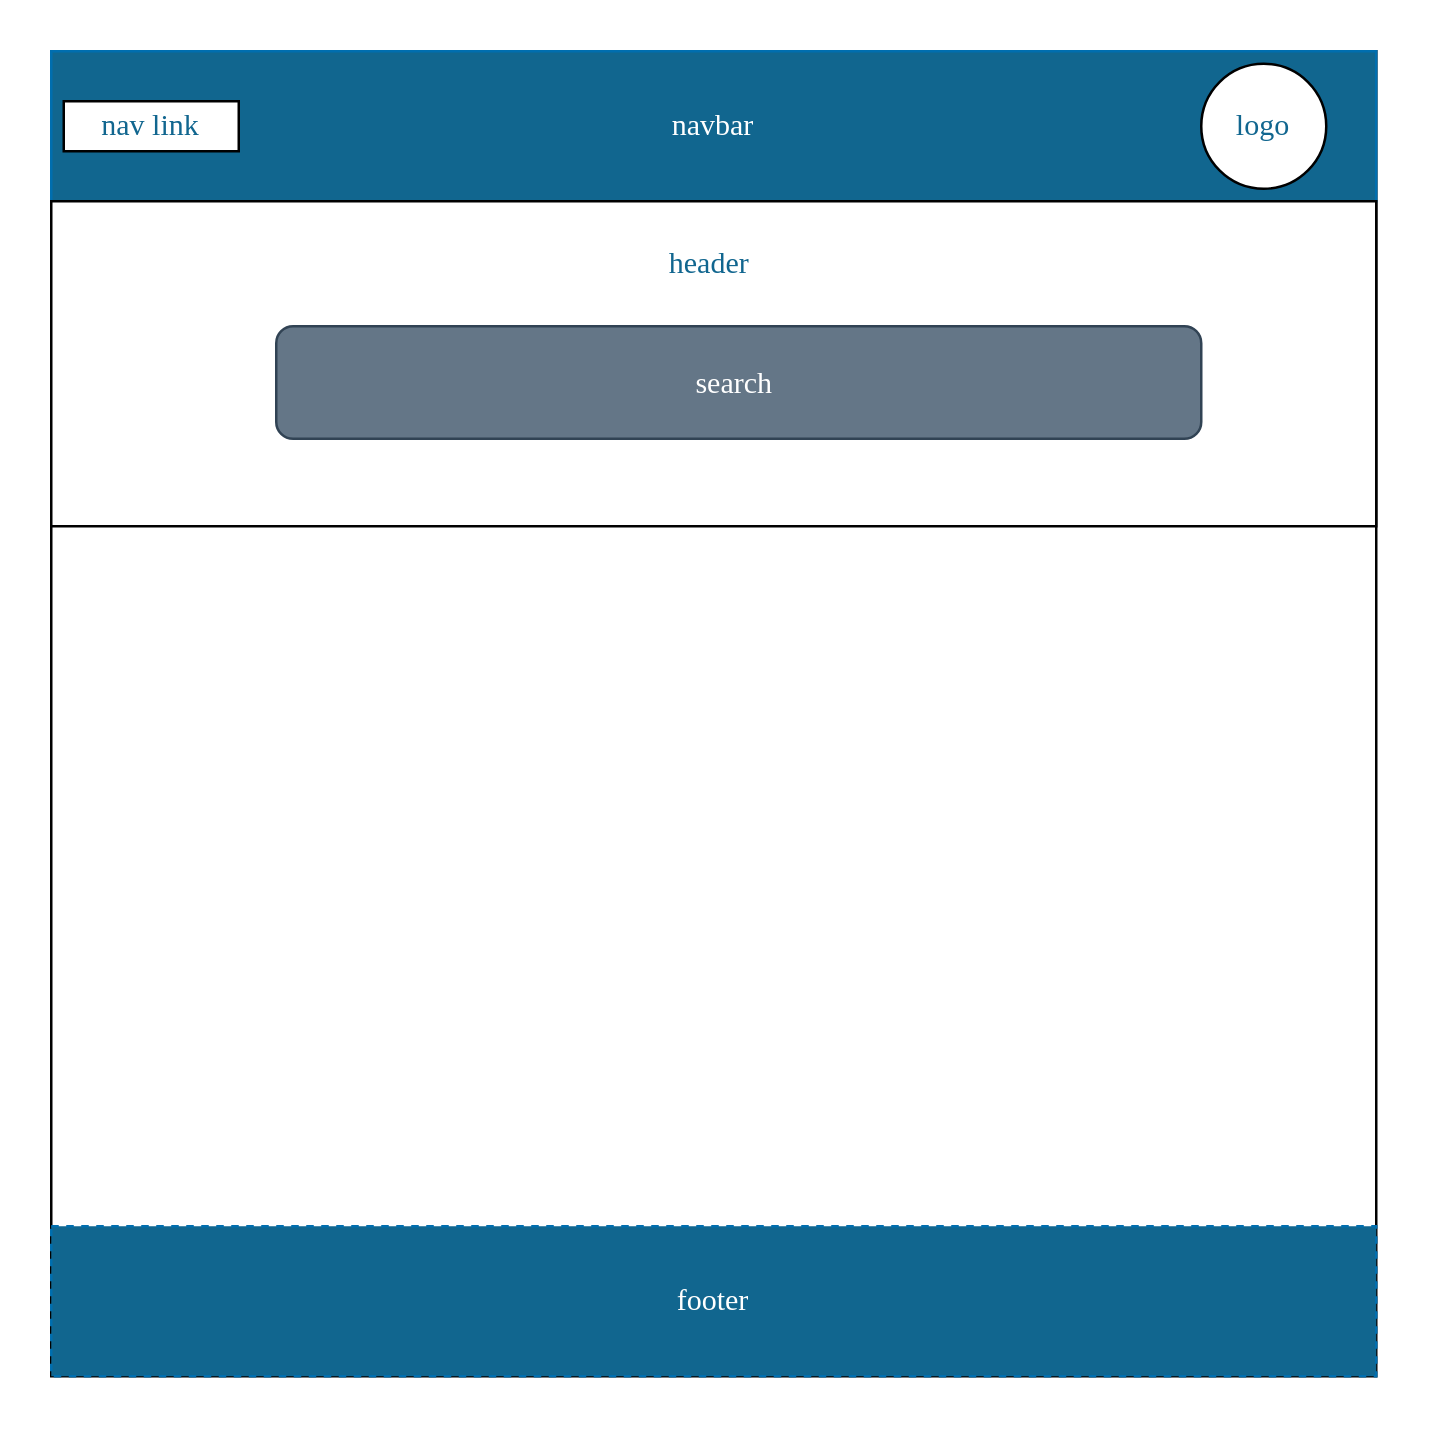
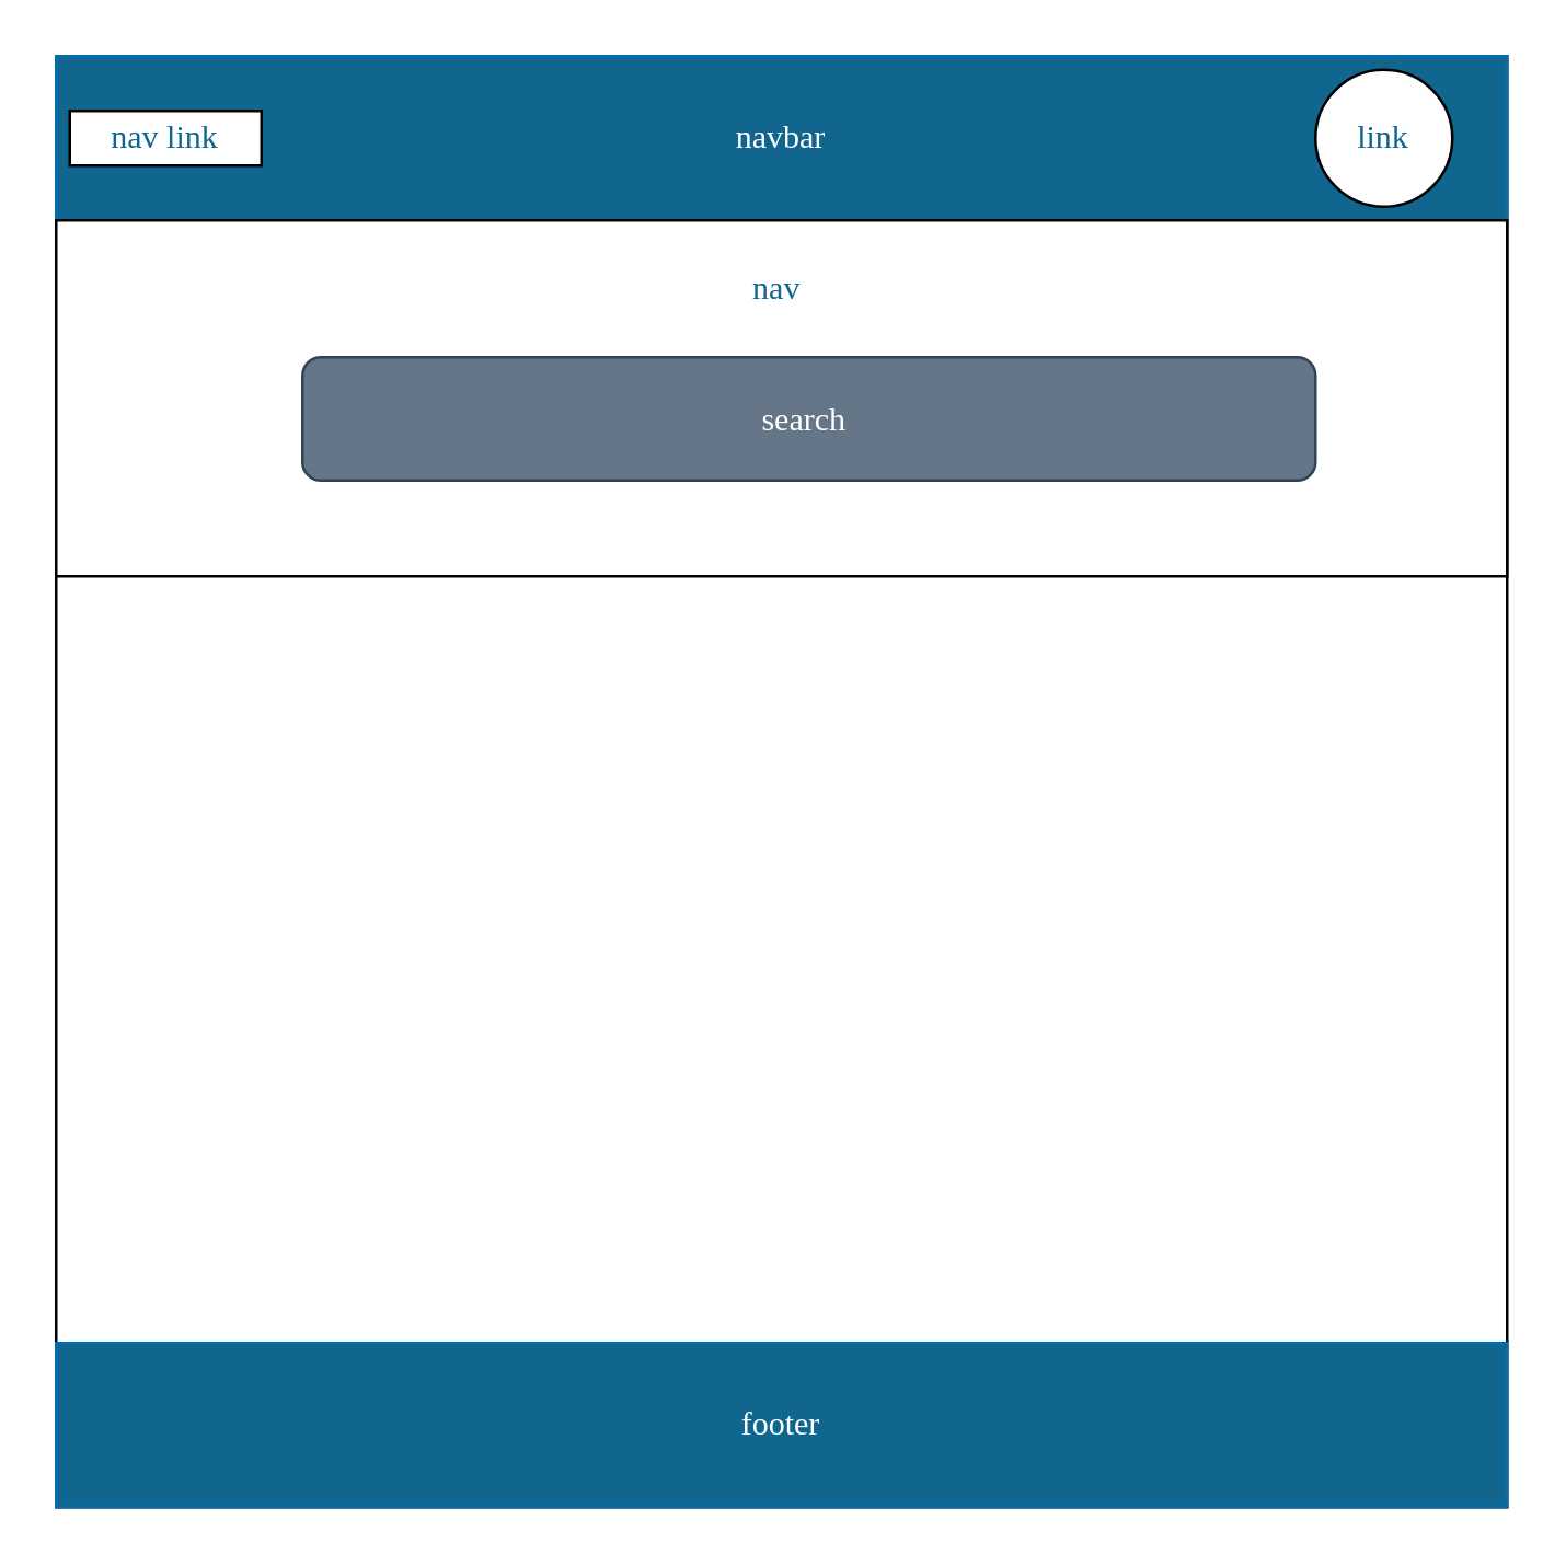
  <mxCell id="0" />
  <mxCell id="1" parent="0" />
  <mxCell id="2" value="" style="whiteSpace=wrap;html=1;aspect=fixed;" vertex="1" parent="1"><mxGeometry x="20" y="20" width="530" height="530" as="geometry" /></mxCell>
  <mxCell id="3" value="navbar" style="rounded=0;whiteSpace=wrap;html=1;fillColor=#11668F;fontColor=#ffffff;strokeColor=#006EAF;fontFamily=Verdana;" vertex="1" parent="1"><mxGeometry x="20" y="20" width="530" height="60" as="geometry" /></mxCell>
- <mxCell id="4" value="logo" style="ellipse;whiteSpace=wrap;html=1;aspect=fixed;fontFamily=Verdana;fillColor=#FFFFFF;fontColor=#11668F;" vertex="1" parent="1"><mxGeometry x="480" y="25" width="50" height="50" as="geometry" /></mxCell>
+ <mxCell id="4" value="link" style="ellipse;whiteSpace=wrap;html=1;aspect=fixed;fontFamily=Verdana;fillColor=#FFFFFF;fontColor=#11668F;" vertex="1" parent="1"><mxGeometry x="480" y="25" width="50" height="50" as="geometry" /></mxCell>
  <mxCell id="5" value="nav link" style="rounded=0;whiteSpace=wrap;html=1;fontFamily=Verdana;fontColor=#11668F;fillColor=#FFFFFF;" vertex="1" parent="1"><mxGeometry x="25" y="40" width="70" height="20" as="geometry" /></mxCell>
  <mxCell id="6" value="" style="rounded=0;whiteSpace=wrap;html=1;fontFamily=Verdana;fontColor=#11668F;fillColor=#FFFFFF;" vertex="1" parent="1"><mxGeometry x="20" y="80" width="530" height="130" as="geometry" /></mxCell>
  <mxCell id="7" value="search&amp;nbsp;" style="rounded=1;whiteSpace=wrap;html=1;fontFamily=Verdana;fontColor=#ffffff;fillColor=#647687;strokeColor=#314354;" vertex="1" parent="1"><mxGeometry x="110" y="130" width="370" height="45" as="geometry" /></mxCell>
- <mxCell id="8" value="header&amp;nbsp;" style="text;html=1;strokeColor=none;fillColor=none;align=center;verticalAlign=middle;whiteSpace=wrap;rounded=0;fontFamily=Verdana;fontColor=#11668F;" vertex="1" parent="1"><mxGeometry x="255" y="90" width="60" height="30" as="geometry" /></mxCell>
- <mxCell id="9" value="footer" style="rounded=0;whiteSpace=wrap;html=1;fillColor=#11668F;fontColor=#ffffff;strokeColor=#006EAF;fontFamily=Verdana;dashed=1;" vertex="1" parent="1"><mxGeometry x="20" y="490" width="530" height="60" as="geometry" /></mxCell>
+ <mxCell id="8" value="nav&amp;nbsp;" style="text;html=1;strokeColor=none;fillColor=none;align=center;verticalAlign=middle;whiteSpace=wrap;rounded=0;fontFamily=Verdana;fontColor=#11668F;" vertex="1" parent="1"><mxGeometry x="255" y="90" width="60" height="30" as="geometry" /></mxCell>
+ <mxCell id="9" value="footer" style="rounded=0;whiteSpace=wrap;html=1;fillColor=#11668F;fontColor=#ffffff;strokeColor=#006EAF;fontFamily=Verdana;" vertex="1" parent="1"><mxGeometry x="20" y="490" width="530" height="60" as="geometry" /></mxCell>
